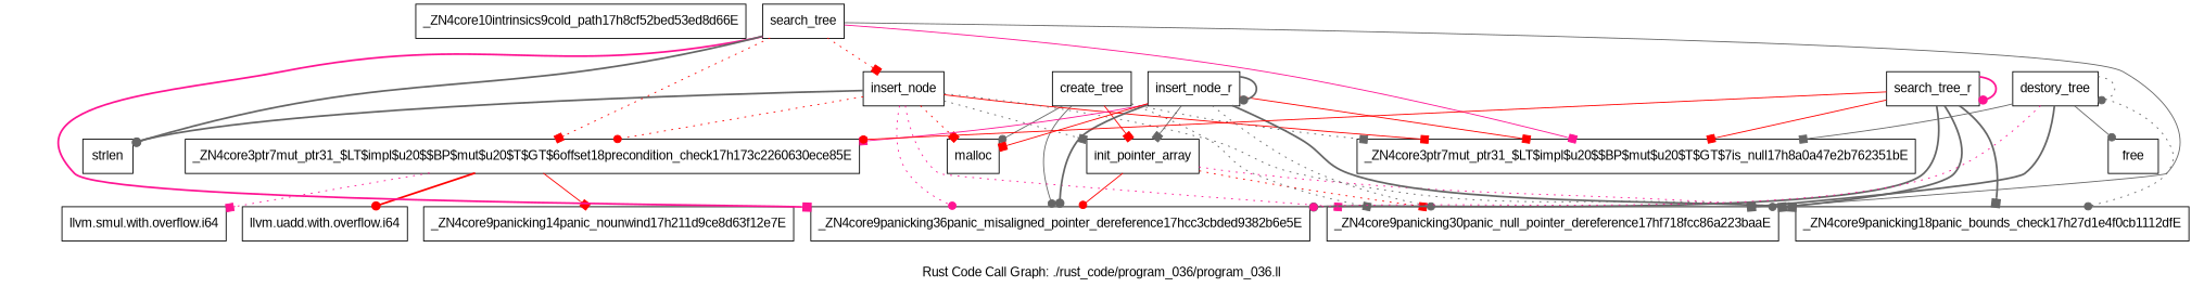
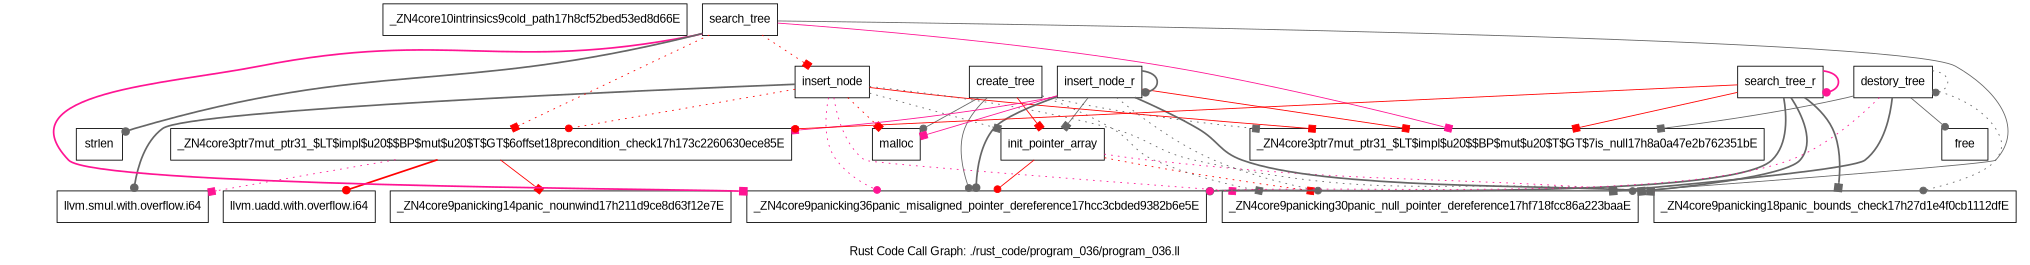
  digraph {
    fontname="Liberation Sans"
    label="Rust Code Call Graph: ./rust_code/program_036/program_036.ll"
    node [fontname="Liberation Sans" shape=record]
    edge [arrowhead=box color=gray40 fontname="Liberation Sans" style=dotted]
    n1 [label="{_ZN4core10intrinsics9cold_path17h8cf52bed53ed8d66E}"]
    n2 [label="{_ZN4core3ptr7mut_ptr31_$LT$impl$u20$$BP$mut$u20$T$GT$6offset18precondition_check17h173c2260630ece85E}"]
    n3 [label="{llvm.smul.with.overflow.i64}"]
    n4 [label="{llvm.uadd.with.overflow.i64}"]
    n5 [label="{_ZN4core9panicking14panic_nounwind17h211d9ce8d63f12e7E}"]
    n6 [label="{_ZN4core3ptr7mut_ptr31_$LT$impl$u20$$BP$mut$u20$T$GT$7is_null17h8a0a47e2b762351bE}"]
    n7 [label="{init_pointer_array}"]
    n8 [label="{_ZN4core9panicking18panic_bounds_check17h27d1e4f0cb1112dfE}"]
    n9 [label="{_ZN4core9panicking36panic_misaligned_pointer_dereference17hcc3cbded9382b6e5E}"]
    n10 [label="{_ZN4core9panicking30panic_null_pointer_dereference17hf718fcc86a223baaE}"]
    n11 [label="{create_tree}"]
    n12 [label="{malloc}"]
    n13 [label="{insert_node}"]
    n14 [label="{strlen}"]
    n15 [label="{insert_node_r}"]
    n16 [label="{search_tree}"]
    n17 [label="{search_tree_r}"]
    n18 [label="{destory_tree}"]
    n19 [label="{free}"]
    n2 -> n3 [color=deeppink]
    n2 -> n4 [arrowhead=dot color=red style=bold]
    n2 -> n5 [color=red style=solid]
    n7 -> n8 [arrowhead=dot color=deeppink]
    n7 -> n9 [arrowhead=dot color=red style=solid]
    n7 -> n10 [color=red]
    n11 -> n6
    n11 -> n7 [color=red style=solid]
    n11 -> n9 [arrowhead=dot style=solid]
    n11 -> n10
    n11 -> n12 [arrowhead=dot style=solid]
    n13 -> n2 [arrowhead=dot color=red]
    n13 -> n6 [color=red style=solid]
    n13 -> n7
    n13 -> n8 [arrowhead=dot]
    n13 -> n9 [arrowhead=dot color=deeppink]
    n13 -> n10 [color=deeppink]
    n13 -> n12 [color=red]
-   n13 -> n14 [arrowhead=dot style=bold]
+   n13 -> n3 [arrowhead=dot style=bold]
    n15 -> n2 [color=deeppink style=solid]
    n15 -> n6 [color=red style=solid]
    n15 -> n7 [style=solid]
    n15 -> n8 [style=bold]
    n15 -> n9 [arrowhead=dot style=bold]
    n15 -> n10 [arrowhead=dot]
-   n15 -> n12 [color=red style=solid]
+   n15 -> n12 [color=deeppink style=solid]
    n15 -> n15 [arrowhead=dot style=bold]
    n16 -> n2 [color=red]
    n16 -> n6 [color=deeppink style=solid]
    n16 -> n9 [color=deeppink style=bold]
    n16 -> n10 [arrowhead=dot style=solid]
    n16 -> n13 [color=red]
    n16 -> n14 [arrowhead=dot style=bold]
    n17 -> n2 [arrowhead=dot color=red style=solid]
    n17 -> n6 [color=red style=solid]
    n17 -> n8 [style=bold]
    n17 -> n9 [arrowhead=dot style=bold]
    n17 -> n10 [style=bold]
    n17 -> n17 [arrowhead=dot color=deeppink style=bold]
    n18 -> n6 [style=solid]
    n18 -> n8 [arrowhead=dot]
    n18 -> n9 [arrowhead=dot color=deeppink]
    n18 -> n10 [style=bold]
    n18 -> n18 [arrowhead=dot]
    n18 -> n19 [arrowhead=dot style=solid]
  }
